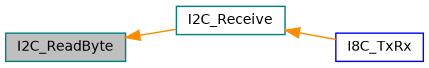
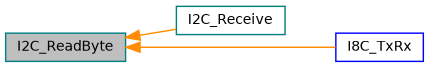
  digraph {
    rankdir=LR
    node [color=teal fillcolor=white fontname=Helvetica fontsize=10 shape=record style=filled]
    edge [color=darkorange dir=back fontname=Helvetica fontsize=10 labelfontname=Helvetica labelfontsize=10 style=solid]
    n1 [fillcolor=grey75 fontcolor=black height=0.2 label=I2C_ReadByte width=0.4]
    n2 [height=0.2 label=I2C_Receive width=0.4]
    n3 [color=blue height=0.2 label=I8C_TxRx width=0.4]
    n1 -> n2
-   n2 -> n3
+   n1 -> n3
  }
